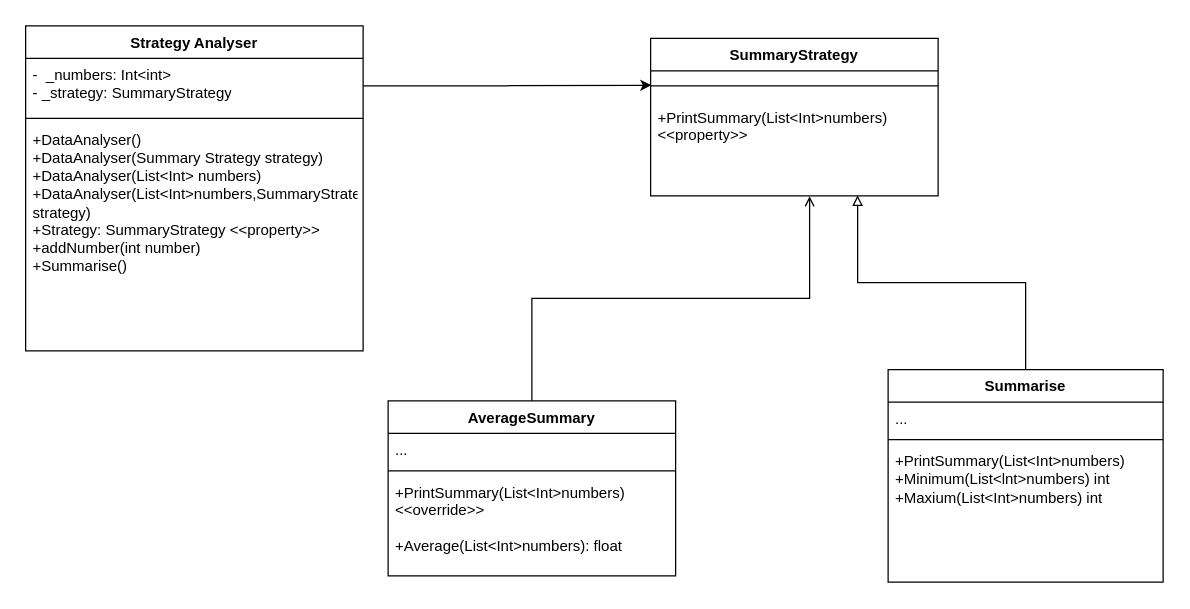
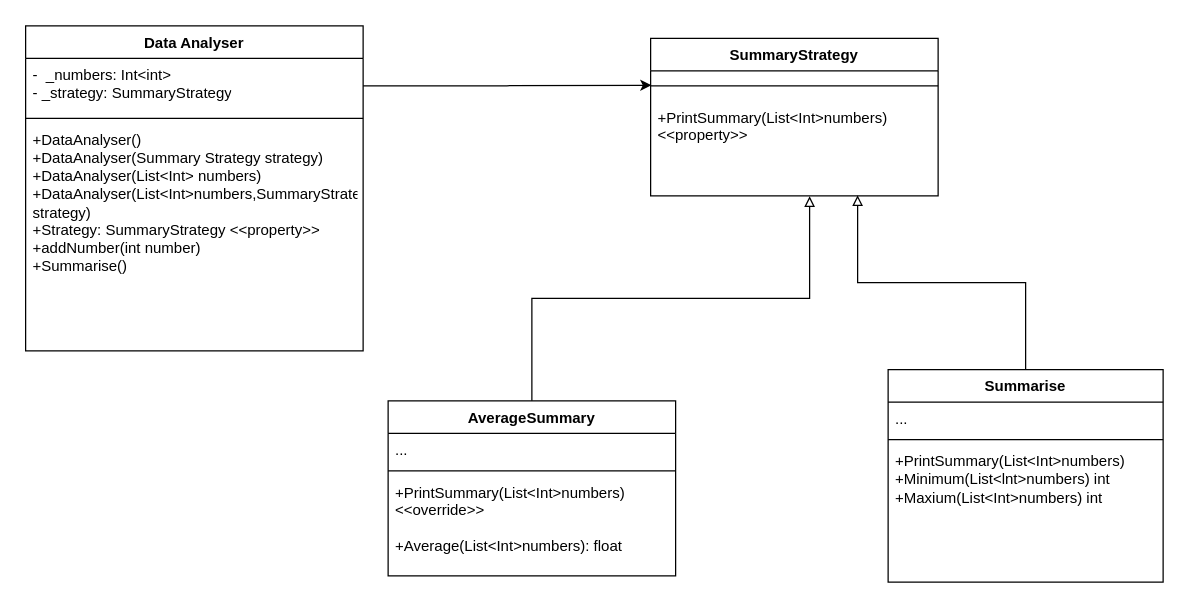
  <mxCell id="0" />
  <mxCell id="1" parent="0" />
- <mxCell id="2" value="Strategy Analyser" style="swimlane;fontStyle=1;align=center;verticalAlign=top;childLayout=stackLayout;horizontal=1;startSize=26;horizontalStack=0;resizeParent=1;resizeParentMax=0;resizeLast=0;collapsible=1;marginBottom=0;whiteSpace=wrap;html=1;" vertex="1" parent="1"><mxGeometry x="20" y="20" width="270" height="260" as="geometry" /></mxCell>
+ <mxCell id="2" value="Data Analyser" style="swimlane;fontStyle=1;align=center;verticalAlign=top;childLayout=stackLayout;horizontal=1;startSize=26;horizontalStack=0;resizeParent=1;resizeParentMax=0;resizeLast=0;collapsible=1;marginBottom=0;whiteSpace=wrap;html=1;" vertex="1" parent="1"><mxGeometry x="20" y="20" width="270" height="260" as="geometry" /></mxCell>
  <mxCell id="3" value="-&amp;nbsp; _numbers: Int&amp;lt;int&amp;gt;&lt;br&gt;- _strategy: SummaryStrategy" style="text;strokeColor=none;fillColor=none;align=left;verticalAlign=top;spacingLeft=4;spacingRight=4;overflow=hidden;rotatable=0;points=[[0,0.5],[1,0.5]];portConstraint=eastwest;whiteSpace=wrap;html=1;" vertex="1" parent="2"><mxGeometry y="26" width="270" height="44" as="geometry" /></mxCell>
  <mxCell id="4" value="" style="line;strokeWidth=1;fillColor=none;align=left;verticalAlign=middle;spacingTop=-1;spacingLeft=3;spacingRight=3;rotatable=0;labelPosition=right;points=[];portConstraint=eastwest;strokeColor=inherit;" vertex="1" parent="2"><mxGeometry y="70" width="270" height="8" as="geometry" /></mxCell>
  <mxCell id="5" value="&lt;div&gt;+DataAnalyser()&lt;/div&gt;&lt;div&gt;+DataAnalyser(Summary Strategy strategy)&lt;/div&gt;&lt;div&gt;+DataAnalyser(List&amp;lt;Int&amp;gt; numbers)&lt;/div&gt;&lt;div&gt;+DataAnalyser(List&amp;lt;Int&amp;gt;numbers,SummaryStrategy strategy)&lt;/div&gt;&lt;div&gt;+Strategy: SummaryStrategy &amp;lt;&amp;lt;property&amp;gt;&amp;gt;&lt;/div&gt;&lt;div&gt;+addNumber(int number)&lt;/div&gt;&lt;div&gt;+Summarise()&lt;/div&gt;" style="text;strokeColor=none;fillColor=none;align=left;verticalAlign=top;spacingLeft=4;spacingRight=4;overflow=hidden;rotatable=0;points=[[0,0.5],[1,0.5]];portConstraint=eastwest;whiteSpace=wrap;html=1;" vertex="1" parent="2"><mxGeometry y="78" width="270" height="182" as="geometry" /></mxCell>
  <mxCell id="6" value="SummaryStrategy" style="swimlane;fontStyle=1;align=center;verticalAlign=top;childLayout=stackLayout;horizontal=1;startSize=26;horizontalStack=0;resizeParent=1;resizeParentMax=0;resizeLast=0;collapsible=1;marginBottom=0;whiteSpace=wrap;html=1;" vertex="1" parent="1"><mxGeometry x="520" y="30" width="230" height="126" as="geometry" /></mxCell>
  <mxCell id="7" value="" style="line;strokeWidth=1;fillColor=none;align=left;verticalAlign=middle;spacingTop=-1;spacingLeft=3;spacingRight=3;rotatable=0;labelPosition=right;points=[];portConstraint=eastwest;strokeColor=inherit;" vertex="1" parent="6"><mxGeometry y="26" width="230" height="24" as="geometry" /></mxCell>
  <mxCell id="8" value="&lt;div&gt;+PrintSummary(List&amp;lt;Int&amp;gt;numbers)&lt;/div&gt;&lt;div&gt;&amp;lt;&amp;lt;property&amp;gt;&amp;gt;&lt;/div&gt;" style="text;strokeColor=none;fillColor=none;align=left;verticalAlign=top;spacingLeft=4;spacingRight=4;overflow=hidden;rotatable=0;points=[[0,0.5],[1,0.5]];portConstraint=eastwest;whiteSpace=wrap;html=1;" vertex="1" parent="6"><mxGeometry y="50" width="230" height="76" as="geometry" /></mxCell>
  <mxCell id="9" value="AverageSummary" style="swimlane;fontStyle=1;align=center;verticalAlign=top;childLayout=stackLayout;horizontal=1;startSize=26;horizontalStack=0;resizeParent=1;resizeParentMax=0;resizeLast=0;collapsible=1;marginBottom=0;whiteSpace=wrap;html=1;" vertex="1" parent="1"><mxGeometry x="310" y="320" width="230" height="140" as="geometry" /></mxCell>
  <mxCell id="10" value="..." style="text;strokeColor=none;fillColor=none;align=left;verticalAlign=top;spacingLeft=4;spacingRight=4;overflow=hidden;rotatable=0;points=[[0,0.5],[1,0.5]];portConstraint=eastwest;whiteSpace=wrap;html=1;" vertex="1" parent="9"><mxGeometry y="26" width="230" height="26" as="geometry" /></mxCell>
  <mxCell id="11" value="" style="line;strokeWidth=1;fillColor=none;align=left;verticalAlign=middle;spacingTop=-1;spacingLeft=3;spacingRight=3;rotatable=0;labelPosition=right;points=[];portConstraint=eastwest;strokeColor=inherit;" vertex="1" parent="9"><mxGeometry y="52" width="230" height="8" as="geometry" /></mxCell>
  <mxCell id="12" value="&lt;div&gt;+PrintSummary(List&amp;lt;Int&amp;gt;numbers)&lt;/div&gt;&amp;lt;&amp;lt;override&amp;gt;&amp;gt;&lt;div&gt;&lt;br&gt;&lt;/div&gt;&lt;div&gt;+Average(List&amp;lt;Int&amp;gt;numbers): float&amp;nbsp;&lt;/div&gt;" style="text;strokeColor=none;fillColor=none;align=left;verticalAlign=top;spacingLeft=4;spacingRight=4;overflow=hidden;rotatable=0;points=[[0,0.5],[1,0.5]];portConstraint=eastwest;whiteSpace=wrap;html=1;" vertex="1" parent="9"><mxGeometry y="60" width="230" height="80" as="geometry" /></mxCell>
  <mxCell id="13" value="Summarise" style="swimlane;fontStyle=1;align=center;verticalAlign=top;childLayout=stackLayout;horizontal=1;startSize=26;horizontalStack=0;resizeParent=1;resizeParentMax=0;resizeLast=0;collapsible=1;marginBottom=0;whiteSpace=wrap;html=1;" vertex="1" parent="1"><mxGeometry x="710" y="295" width="220" height="170" as="geometry" /></mxCell>
  <mxCell id="14" value="..." style="text;strokeColor=none;fillColor=none;align=left;verticalAlign=top;spacingLeft=4;spacingRight=4;overflow=hidden;rotatable=0;points=[[0,0.5],[1,0.5]];portConstraint=eastwest;whiteSpace=wrap;html=1;" vertex="1" parent="13"><mxGeometry y="26" width="220" height="26" as="geometry" /></mxCell>
  <mxCell id="15" value="" style="line;strokeWidth=1;fillColor=none;align=left;verticalAlign=middle;spacingTop=-1;spacingLeft=3;spacingRight=3;rotatable=0;labelPosition=right;points=[];portConstraint=eastwest;strokeColor=inherit;" vertex="1" parent="13"><mxGeometry y="52" width="220" height="8" as="geometry" /></mxCell>
  <mxCell id="16" value="&lt;div&gt;+PrintSummary(List&amp;lt;Int&amp;gt;numbers)&lt;/div&gt;&lt;div&gt;+Minimum(List&amp;lt;lnt&amp;gt;numbers) int&lt;/div&gt;&lt;div&gt;+Maxium(List&amp;lt;Int&amp;gt;numbers) int&lt;/div&gt;" style="text;strokeColor=none;fillColor=none;align=left;verticalAlign=top;spacingLeft=4;spacingRight=4;overflow=hidden;rotatable=0;points=[[0,0.5],[1,0.5]];portConstraint=eastwest;whiteSpace=wrap;html=1;" vertex="1" parent="13"><mxGeometry y="60" width="220" height="110" as="geometry" /></mxCell>
  <mxCell id="17" style="edgeStyle=orthogonalEdgeStyle;rounded=0;orthogonalLoop=1;jettySize=auto;html=1;entryX=0.003;entryY=0.483;entryDx=0;entryDy=0;entryPerimeter=0;" edge="1" parent="1" source="3" target="7"><mxGeometry relative="1" as="geometry" /></mxCell>
- <mxCell id="18" style="edgeStyle=orthogonalEdgeStyle;rounded=0;orthogonalLoop=1;jettySize=auto;html=1;entryX=0.553;entryY=1.005;entryDx=0;entryDy=0;entryPerimeter=0;endArrow=open;endFill=0;" edge="1" parent="1" source="9" target="8"><mxGeometry relative="1" as="geometry"><Array as="points"><mxPoint x="425" y="238" /><mxPoint x="647" y="238" /></Array></mxGeometry></mxCell>
+ <mxCell id="18" style="edgeStyle=orthogonalEdgeStyle;rounded=0;orthogonalLoop=1;jettySize=auto;html=1;entryX=0.553;entryY=1.005;entryDx=0;entryDy=0;entryPerimeter=0;endArrow=block;endFill=0;" edge="1" parent="1" source="9" target="8"><mxGeometry relative="1" as="geometry"><Array as="points"><mxPoint x="425" y="238" /><mxPoint x="647" y="238" /></Array></mxGeometry></mxCell>
  <mxCell id="19" style="edgeStyle=orthogonalEdgeStyle;rounded=0;orthogonalLoop=1;jettySize=auto;html=1;entryX=0.72;entryY=0.995;entryDx=0;entryDy=0;entryPerimeter=0;endArrow=block;endFill=0;" edge="1" parent="1" source="13" target="8"><mxGeometry relative="1" as="geometry" /></mxCell>
